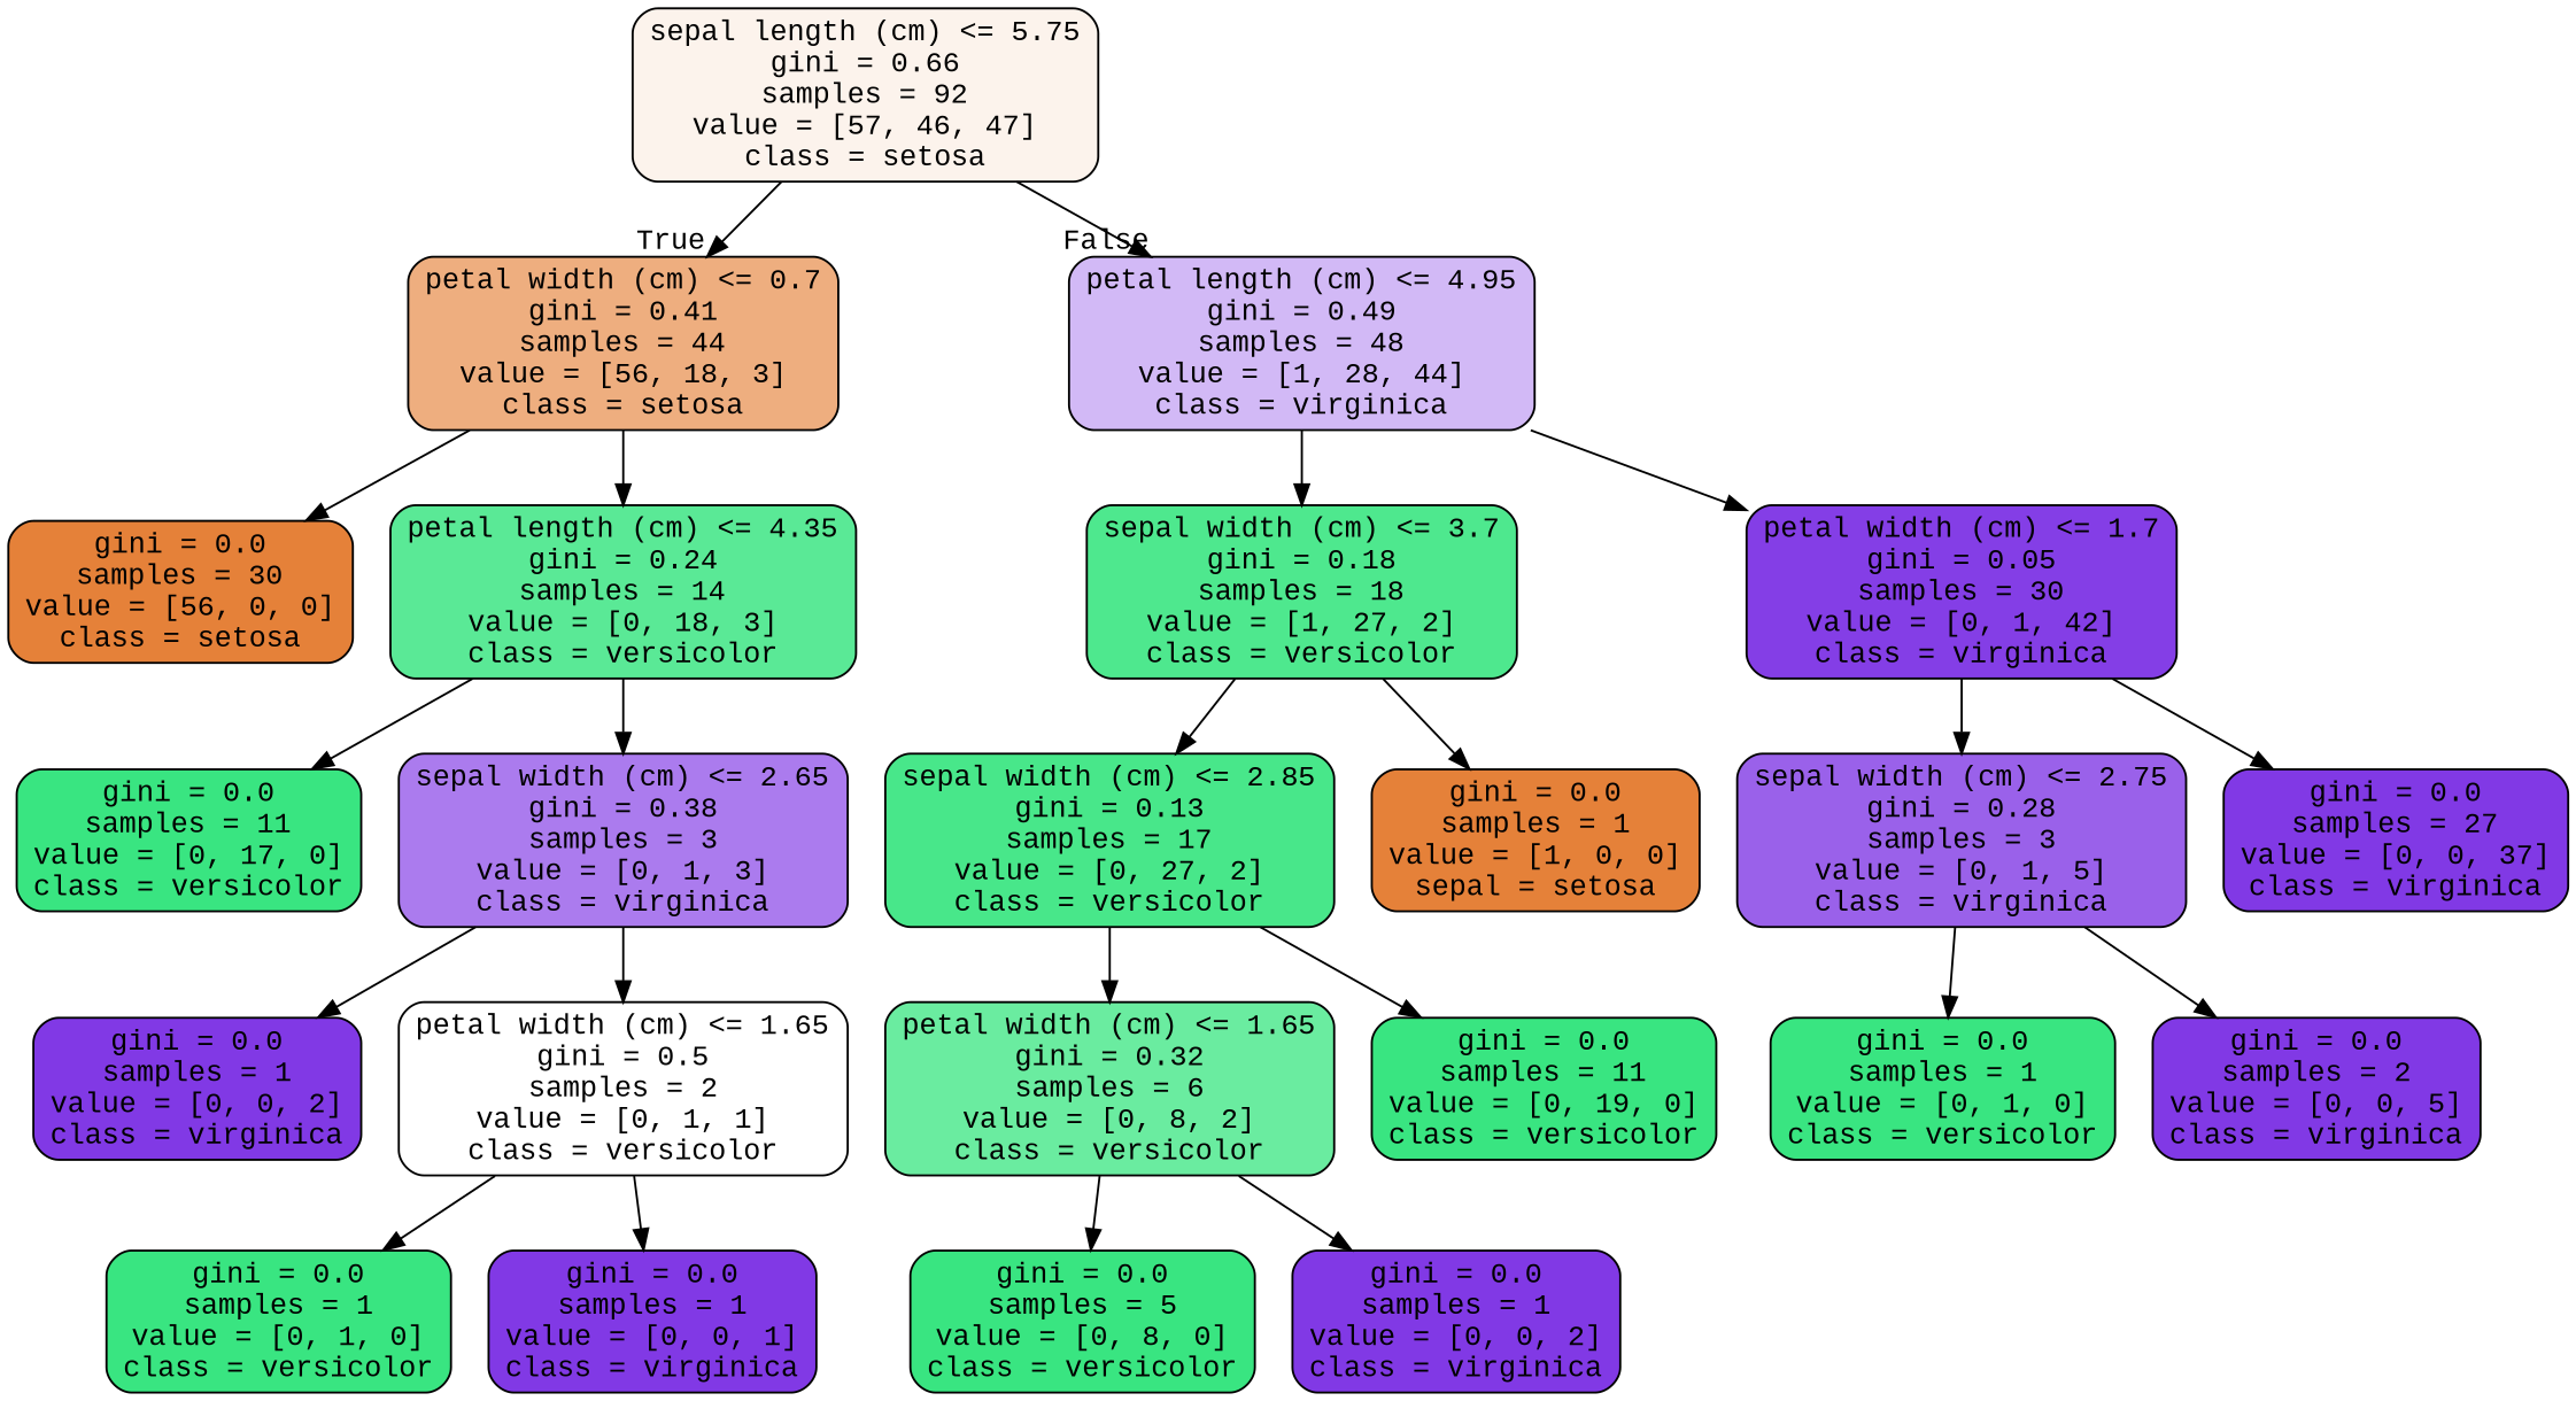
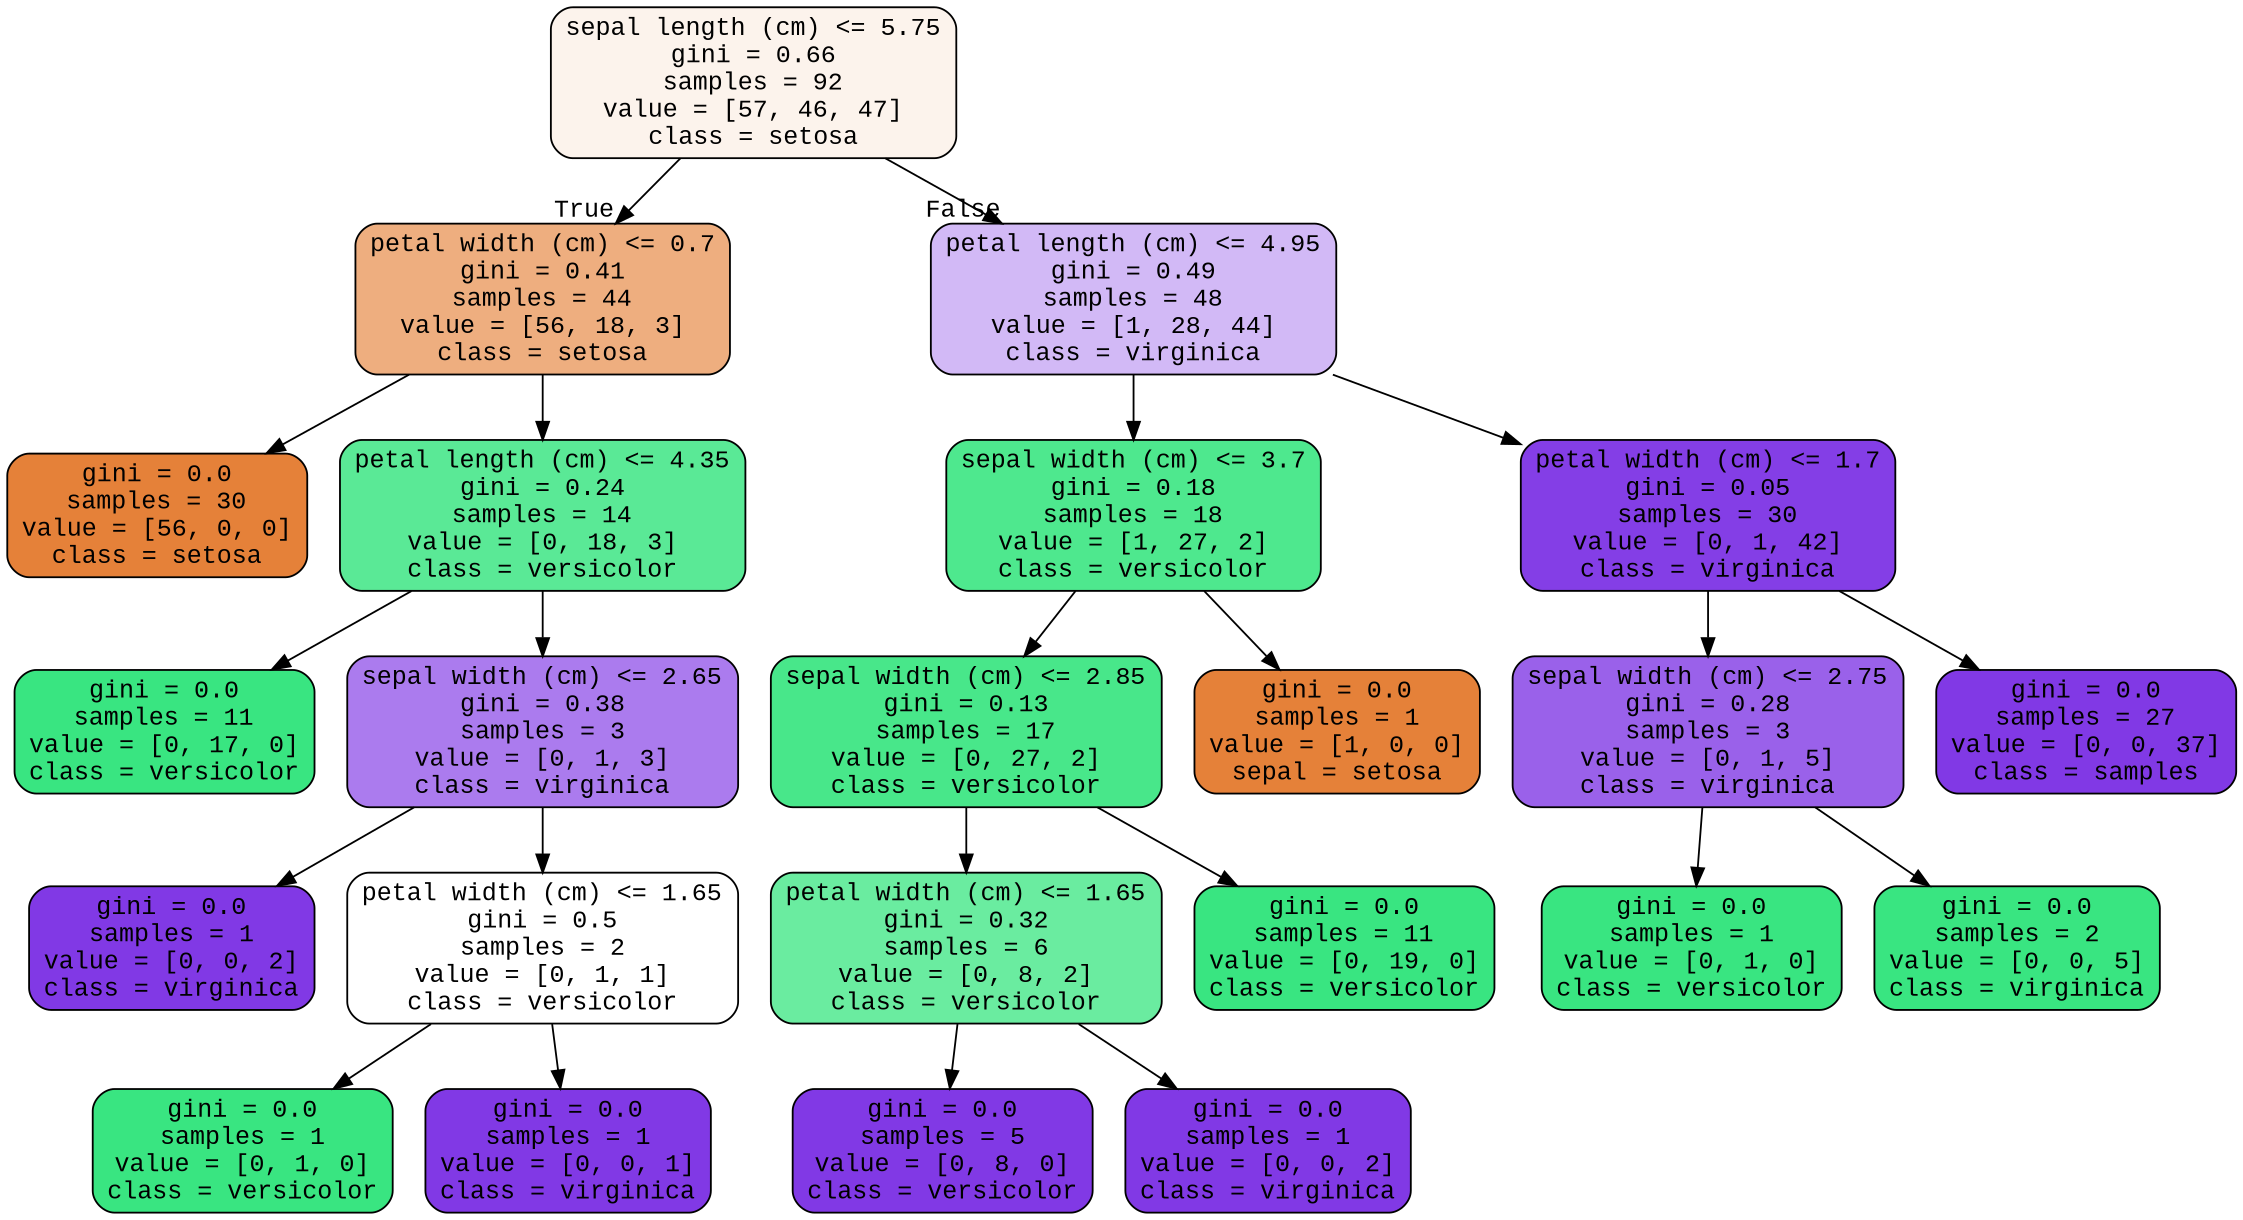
  digraph {
    fontname="Liberation Mono"
    node [color=black fillcolor="#39e581" fontname="Liberation Mono" shape=box style="filled, rounded"]
    edge [fontname="Liberation Mono"]
    n1 [fillcolor="#fcf3ec" label="sepal length (cm) <= 5.75\ngini = 0.66\nsamples = 92\nvalue = [57, 46, 47]\nclass = setosa"]
    n2 [fillcolor="#eeae7f" label="petal width (cm) <= 0.7\ngini = 0.41\nsamples = 44\nvalue = [56, 18, 3]\nclass = setosa"]
    n3 [fillcolor="#d2b9f6" label="petal length (cm) <= 4.95\ngini = 0.49\nsamples = 48\nvalue = [1, 28, 44]\nclass = virginica"]
    n4 [fillcolor="#e58139" label="gini = 0.0\nsamples = 30\nvalue = [56, 0, 0]\nclass = setosa"]
    n5 [fillcolor="#5ae996" label="petal length (cm) <= 4.35\ngini = 0.24\nsamples = 14\nvalue = [0, 18, 3]\nclass = versicolor"]
    n6 [fillcolor="#4ee88e" label="sepal width (cm) <= 3.7\ngini = 0.18\nsamples = 18\nvalue = [1, 27, 2]\nclass = versicolor"]
    n7 [fillcolor="#843ee6" label="petal width (cm) <= 1.7\ngini = 0.05\nsamples = 30\nvalue = [0, 1, 42]\nclass = virginica"]
    n8 [label="gini = 0.0\nsamples = 11\nvalue = [0, 17, 0]\nclass = versicolor"]
    n9 [fillcolor="#ab7bee" label="sepal width (cm) <= 2.65\ngini = 0.38\nsamples = 3\nvalue = [0, 1, 3]\nclass = virginica"]
    n10 [fillcolor="#8139e5" label="gini = 0.0\nsamples = 1\nvalue = [0, 0, 2]\nclass = virginica"]
    n11 [fillcolor="#ffffff" label="petal width (cm) <= 1.65\ngini = 0.5\nsamples = 2\nvalue = [0, 1, 1]\nclass = versicolor"]
    n12 [label="gini = 0.0\nsamples = 1\nvalue = [0, 1, 0]\nclass = versicolor"]
    n13 [fillcolor="#8139e5" label="gini = 0.0\nsamples = 1\nvalue = [0, 0, 1]\nclass = virginica"]
    n14 [fillcolor="#48e78a" label="sepal width (cm) <= 2.85\ngini = 0.13\nsamples = 17\nvalue = [0, 27, 2]\nclass = versicolor"]
    n15 [fillcolor="#e58139" label="gini = 0.0\nsamples = 1\nvalue = [1, 0, 0]\nsepal = setosa"]
    n16 [fillcolor="#9a61ea" label="sepal width (cm) <= 2.75\ngini = 0.28\nsamples = 3\nvalue = [0, 1, 5]\nclass = virginica"]
-   n17 [fillcolor="#8139e5" label="gini = 0.0\nsamples = 27\nvalue = [0, 0, 37]\nclass = virginica"]
+   n17 [fillcolor="#8139e5" label="gini = 0.0\nsamples = 27\nvalue = [0, 0, 37]\nclass = samples"]
    n18 [fillcolor="#6aeca0" label="petal width (cm) <= 1.65\ngini = 0.32\nsamples = 6\nvalue = [0, 8, 2]\nclass = versicolor"]
    n19 [label="gini = 0.0\nsamples = 11\nvalue = [0, 19, 0]\nclass = versicolor"]
-   n20 [label="gini = 0.0\nsamples = 5\nvalue = [0, 8, 0]\nclass = versicolor"]
+   n20 [fillcolor="#8139e5" label="gini = 0.0\nsamples = 5\nvalue = [0, 8, 0]\nclass = versicolor"]
    n21 [fillcolor="#8139e5" label="gini = 0.0\nsamples = 1\nvalue = [0, 0, 2]\nclass = virginica"]
    n22 [label="gini = 0.0\nsamples = 1\nvalue = [0, 1, 0]\nclass = versicolor"]
-   n23 [fillcolor="#8139e5" label="gini = 0.0\nsamples = 2\nvalue = [0, 0, 5]\nclass = virginica"]
+   n23 [label="gini = 0.0\nsamples = 2\nvalue = [0, 0, 5]\nclass = virginica"]
    n1 -> n2 [headlabel=True labelangle=45 labeldistance=2.5]
    n1 -> n3 [headlabel=False labelangle=-45 labeldistance=2.5]
    n2 -> n4
    n2 -> n5
    n3 -> n6
    n3 -> n7
    n5 -> n8
    n5 -> n9
    n6 -> n14
    n6 -> n15
    n7 -> n16
    n7 -> n17
    n9 -> n10
    n9 -> n11
    n11 -> n12
    n11 -> n13
    n14 -> n18
    n14 -> n19
    n16 -> n22
    n16 -> n23
    n18 -> n20
    n18 -> n21
  }
